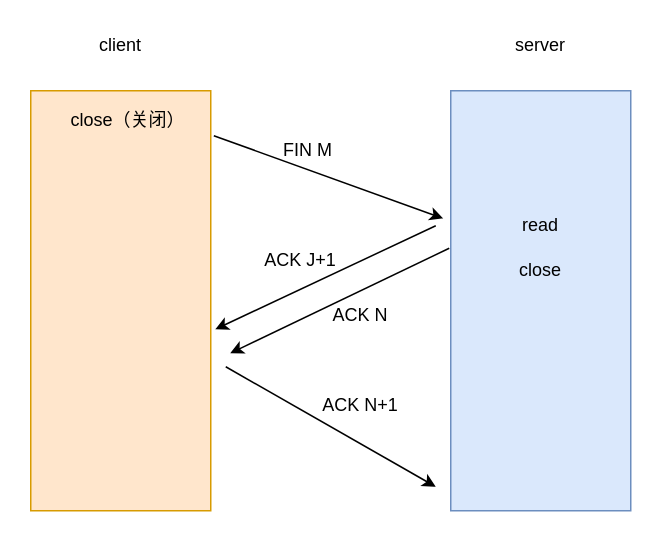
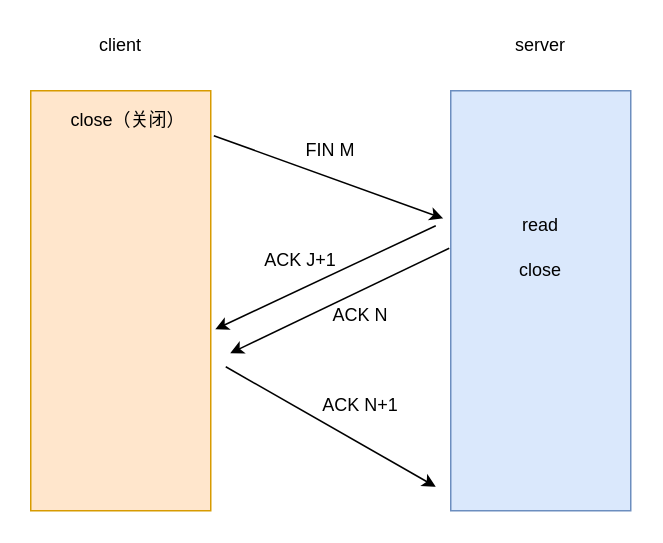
  <mxCell id="0" />
  <mxCell id="1" parent="0" />
  <mxCell id="2" value="" style="rounded=0;whiteSpace=wrap;html=1;fillColor=#ffe6cc;strokeColor=#d79b00;" vertex="1" parent="1"><mxGeometry x="20" y="60" width="120" height="280" as="geometry" /></mxCell>
  <mxCell id="3" value="" style="rounded=0;whiteSpace=wrap;html=1;fillColor=#dae8fc;strokeColor=#6c8ebf;" vertex="1" parent="1"><mxGeometry x="300" y="60" width="120" height="280" as="geometry" /></mxCell>
  <mxCell id="4" value="client" style="text;html=1;strokeColor=none;fillColor=none;align=center;verticalAlign=middle;whiteSpace=wrap;rounded=0;" vertex="1" parent="1"><mxGeometry x="60" y="20" width="40" height="20" as="geometry" /></mxCell>
  <mxCell id="5" value="server" style="text;html=1;strokeColor=none;fillColor=none;align=center;verticalAlign=middle;whiteSpace=wrap;rounded=0;" vertex="1" parent="1"><mxGeometry x="340" y="20" width="40" height="20" as="geometry" /></mxCell>
  <mxCell id="6" value="close（关闭）" style="text;html=1;strokeColor=none;fillColor=none;align=center;verticalAlign=middle;whiteSpace=wrap;rounded=0;" vertex="1" parent="1"><mxGeometry x="35" y="70" width="100" height="20" as="geometry" /></mxCell>
  <mxCell id="7" value="read" style="text;html=1;strokeColor=none;fillColor=none;align=center;verticalAlign=middle;whiteSpace=wrap;rounded=0;" vertex="1" parent="1"><mxGeometry x="310" y="140" width="100" height="20" as="geometry" /></mxCell>
  <mxCell id="8" style="edgeStyle=orthogonalEdgeStyle;rounded=0;orthogonalLoop=1;jettySize=auto;html=1;exitX=0.5;exitY=1;exitDx=0;exitDy=0;" edge="1" parent="1" source="7" target="7"><mxGeometry relative="1" as="geometry" /></mxCell>
  <mxCell id="9" value="" style="endArrow=classic;html=1;exitX=1.017;exitY=0.107;exitDx=0;exitDy=0;exitPerimeter=0;entryX=-0.042;entryY=0.304;entryDx=0;entryDy=0;entryPerimeter=0;" edge="1" parent="1" source="2" target="3"><mxGeometry width="50" height="50" relative="1" as="geometry"><mxPoint x="190" y="180" as="sourcePoint" /><mxPoint x="240" y="130" as="targetPoint" /></mxGeometry></mxCell>
- <mxCell id="10" value="FIN M" style="text;html=1;strokeColor=none;fillColor=none;align=center;verticalAlign=middle;whiteSpace=wrap;rounded=0;" vertex="1" parent="1"><mxGeometry x="185" y="90" width="40" height="20" as="geometry" /></mxCell>
+ <mxCell id="10" value="FIN M" style="text;html=1;strokeColor=none;fillColor=none;align=center;verticalAlign=middle;whiteSpace=wrap;rounded=0;" vertex="1" parent="1"><mxGeometry x="200" y="90" width="40" height="20" as="geometry" /></mxCell>
  <mxCell id="11" value="" style="endArrow=classic;html=1;entryX=1.025;entryY=0.568;entryDx=0;entryDy=0;entryPerimeter=0;" edge="1" parent="1" target="2"><mxGeometry width="50" height="50" relative="1" as="geometry"><mxPoint x="290" y="150" as="sourcePoint" /><mxPoint x="250" y="220" as="targetPoint" /></mxGeometry></mxCell>
  <mxCell id="12" value="&lt;br&gt;ACK J+1" style="text;html=1;strokeColor=none;fillColor=none;align=center;verticalAlign=middle;whiteSpace=wrap;rounded=0;" vertex="1" parent="1"><mxGeometry x="170" y="160" width="60" height="10" as="geometry" /></mxCell>
  <mxCell id="13" value="" style="endArrow=classic;html=1;" edge="1" parent="1"><mxGeometry width="50" height="50" relative="1" as="geometry"><mxPoint x="150" y="244" as="sourcePoint" /><mxPoint x="290" y="324" as="targetPoint" /></mxGeometry></mxCell>
  <mxCell id="14" value="ACK N+1" style="text;html=1;strokeColor=none;fillColor=none;align=center;verticalAlign=middle;whiteSpace=wrap;rounded=0;" vertex="1" parent="1"><mxGeometry x="210" y="260" width="60" height="20" as="geometry" /></mxCell>
  <mxCell id="15" value="close" style="text;html=1;strokeColor=none;fillColor=none;align=center;verticalAlign=middle;whiteSpace=wrap;rounded=0;" vertex="1" parent="1"><mxGeometry x="310" y="170" width="100" height="20" as="geometry" /></mxCell>
  <mxCell id="16" value="" style="endArrow=classic;html=1;" edge="1" parent="1"><mxGeometry width="50" height="50" relative="1" as="geometry"><mxPoint x="299" y="165" as="sourcePoint" /><mxPoint x="153" y="235" as="targetPoint" /></mxGeometry></mxCell>
  <mxCell id="17" value="ACK N" style="text;html=1;strokeColor=none;fillColor=none;align=center;verticalAlign=middle;whiteSpace=wrap;rounded=0;" vertex="1" parent="1"><mxGeometry x="220" y="200" width="40" height="20" as="geometry" /></mxCell>
